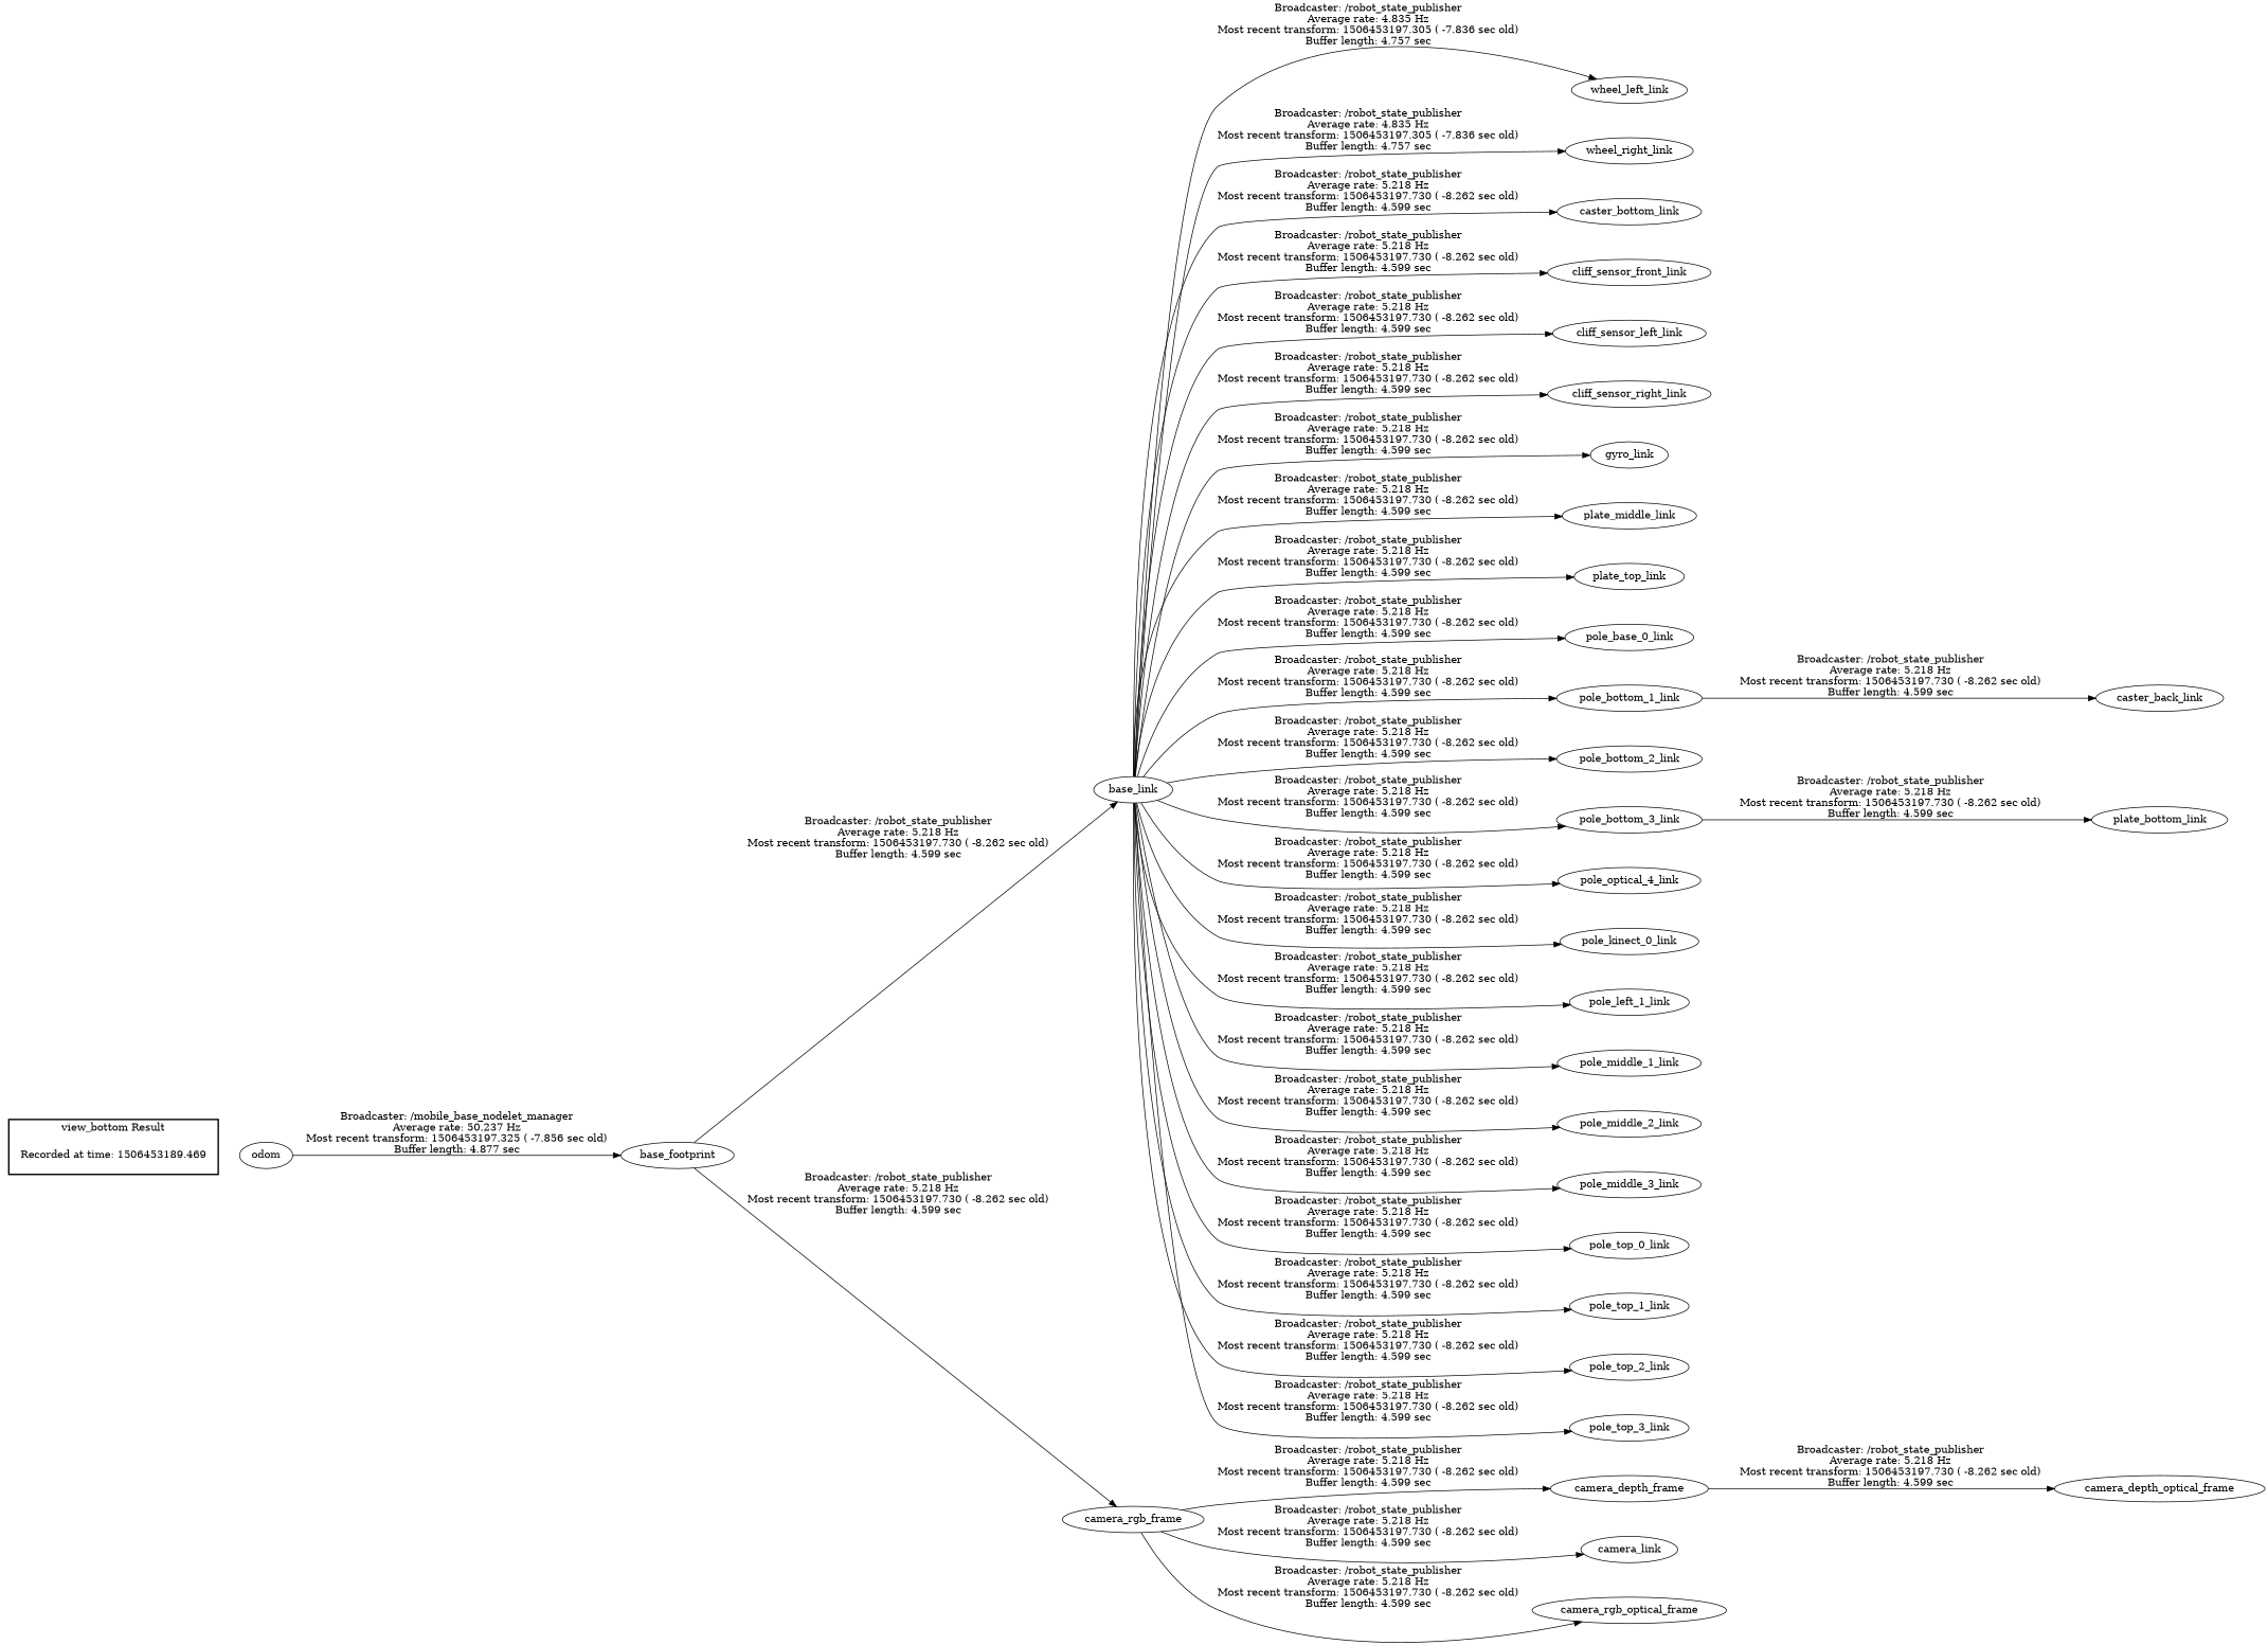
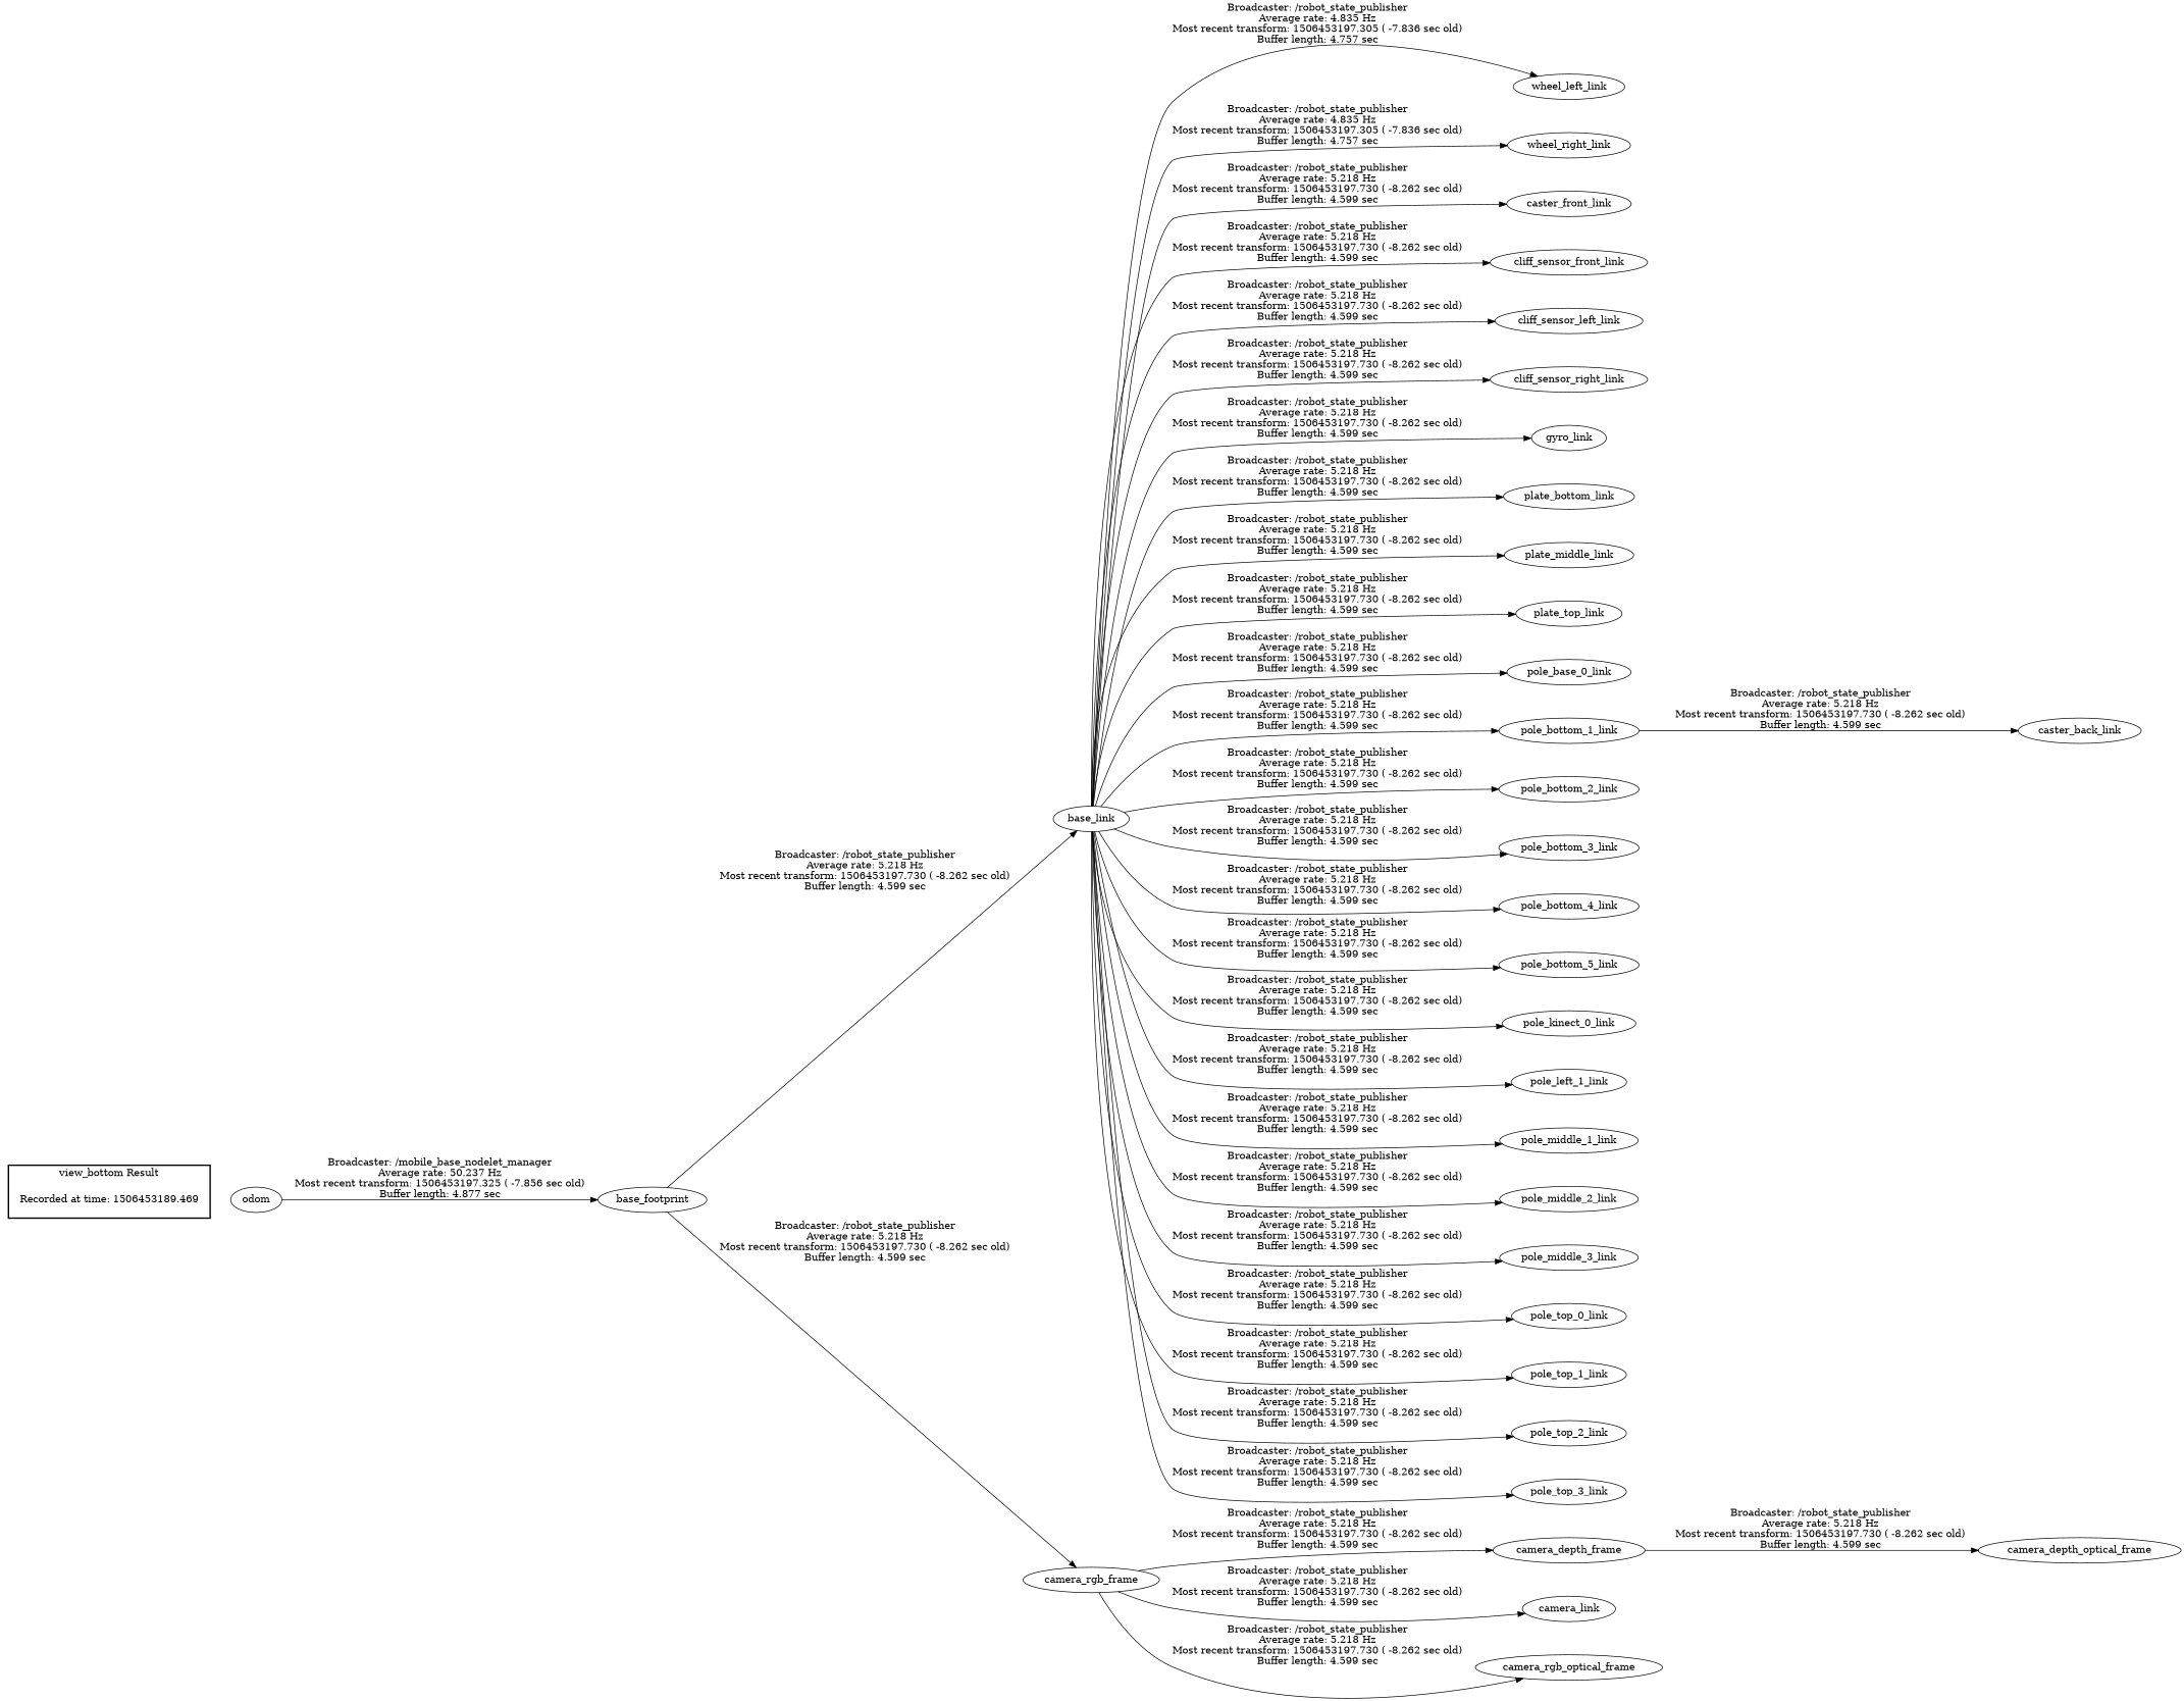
  digraph {
    rankdir=LR
    "Recorded at time: 1506453189.469" [shape=plaintext]
    odom
    base_footprint
    base_link
    camera_rgb_frame
    wheel_left_link
    wheel_right_link
-   caster_front_link [label=caster_bottom_link]
+   caster_front_link
    cliff_sensor_front_link
    cliff_sensor_left_link
    cliff_sensor_right_link
    gyro_link
    plate_bottom_link
    plate_middle_link
    plate_top_link
    n16 [label=pole_base_0_link]
    pole_bottom_1_link
    pole_bottom_2_link
    pole_bottom_3_link
-   pole_bottom_4_link [label=pole_optical_4_link]
+   pole_bottom_4_link
+   pole_bottom_5_link
    pole_kinect_0_link
    n23 [label=pole_left_1_link]
    pole_middle_1_link
    pole_middle_2_link
    pole_middle_3_link
    pole_top_0_link
    pole_top_1_link
    pole_top_2_link
    pole_top_3_link
    camera_depth_frame
    camera_link
    camera_rgb_optical_frame
    caster_back_link
    camera_depth_optical_frame
    subgraph cluster_1 {
      color=black
      label="view_bottom Result"
      style=bold
      "Recorded at time: 1506453189.469"
    }
    "Recorded at time: 1506453189.469" -> odom [style=invis]
    odom -> base_footprint [label="Broadcaster: /mobile_base_nodelet_manager\nAverage rate: 50.237 Hz\nMost recent transform: 1506453197.325 ( -7.856 sec old)\nBuffer length: 4.877 sec\n"]
    base_footprint -> base_link [label="Broadcaster: /robot_state_publisher\nAverage rate: 5.218 Hz\nMost recent transform: 1506453197.730 ( -8.262 sec old)\nBuffer length: 4.599 sec\n"]
    base_footprint -> camera_rgb_frame [label="Broadcaster: /robot_state_publisher\nAverage rate: 5.218 Hz\nMost recent transform: 1506453197.730 ( -8.262 sec old)\nBuffer length: 4.599 sec\n"]
    base_link -> wheel_left_link [label="Broadcaster: /robot_state_publisher\nAverage rate: 4.835 Hz\nMost recent transform: 1506453197.305 ( -7.836 sec old)\nBuffer length: 4.757 sec\n"]
    base_link -> wheel_right_link [label="Broadcaster: /robot_state_publisher\nAverage rate: 4.835 Hz\nMost recent transform: 1506453197.305 ( -7.836 sec old)\nBuffer length: 4.757 sec\n"]
    base_link -> caster_front_link [label="Broadcaster: /robot_state_publisher\nAverage rate: 5.218 Hz\nMost recent transform: 1506453197.730 ( -8.262 sec old)\nBuffer length: 4.599 sec\n"]
    base_link -> cliff_sensor_front_link [label="Broadcaster: /robot_state_publisher\nAverage rate: 5.218 Hz\nMost recent transform: 1506453197.730 ( -8.262 sec old)\nBuffer length: 4.599 sec\n"]
    base_link -> cliff_sensor_left_link [label="Broadcaster: /robot_state_publisher\nAverage rate: 5.218 Hz\nMost recent transform: 1506453197.730 ( -8.262 sec old)\nBuffer length: 4.599 sec\n"]
    base_link -> cliff_sensor_right_link [label="Broadcaster: /robot_state_publisher\nAverage rate: 5.218 Hz\nMost recent transform: 1506453197.730 ( -8.262 sec old)\nBuffer length: 4.599 sec\n"]
    base_link -> gyro_link [label="Broadcaster: /robot_state_publisher\nAverage rate: 5.218 Hz\nMost recent transform: 1506453197.730 ( -8.262 sec old)\nBuffer length: 4.599 sec\n"]
-   pole_bottom_3_link -> plate_bottom_link [label="Broadcaster: /robot_state_publisher\nAverage rate: 5.218 Hz\nMost recent transform: 1506453197.730 ( -8.262 sec old)\nBuffer length: 4.599 sec\n"]
+   base_link -> plate_bottom_link [label="Broadcaster: /robot_state_publisher\nAverage rate: 5.218 Hz\nMost recent transform: 1506453197.730 ( -8.262 sec old)\nBuffer length: 4.599 sec\n"]
    base_link -> plate_middle_link [label="Broadcaster: /robot_state_publisher\nAverage rate: 5.218 Hz\nMost recent transform: 1506453197.730 ( -8.262 sec old)\nBuffer length: 4.599 sec\n"]
    base_link -> plate_top_link [label="Broadcaster: /robot_state_publisher\nAverage rate: 5.218 Hz\nMost recent transform: 1506453197.730 ( -8.262 sec old)\nBuffer length: 4.599 sec\n"]
    base_link -> n16 [label="Broadcaster: /robot_state_publisher\nAverage rate: 5.218 Hz\nMost recent transform: 1506453197.730 ( -8.262 sec old)\nBuffer length: 4.599 sec\n"]
    base_link -> pole_bottom_1_link [label="Broadcaster: /robot_state_publisher\nAverage rate: 5.218 Hz\nMost recent transform: 1506453197.730 ( -8.262 sec old)\nBuffer length: 4.599 sec\n"]
    base_link -> pole_bottom_2_link [label="Broadcaster: /robot_state_publisher\nAverage rate: 5.218 Hz\nMost recent transform: 1506453197.730 ( -8.262 sec old)\nBuffer length: 4.599 sec\n"]
    base_link -> pole_bottom_3_link [label="Broadcaster: /robot_state_publisher\nAverage rate: 5.218 Hz\nMost recent transform: 1506453197.730 ( -8.262 sec old)\nBuffer length: 4.599 sec\n"]
    base_link -> pole_bottom_4_link [label="Broadcaster: /robot_state_publisher\nAverage rate: 5.218 Hz\nMost recent transform: 1506453197.730 ( -8.262 sec old)\nBuffer length: 4.599 sec\n"]
+   base_link -> pole_bottom_5_link [label="Broadcaster: /robot_state_publisher\nAverage rate: 5.218 Hz\nMost recent transform: 1506453197.730 ( -8.262 sec old)\nBuffer length: 4.599 sec\n"]
    base_link -> pole_kinect_0_link [label="Broadcaster: /robot_state_publisher\nAverage rate: 5.218 Hz\nMost recent transform: 1506453197.730 ( -8.262 sec old)\nBuffer length: 4.599 sec\n"]
    base_link -> n23 [label="Broadcaster: /robot_state_publisher\nAverage rate: 5.218 Hz\nMost recent transform: 1506453197.730 ( -8.262 sec old)\nBuffer length: 4.599 sec\n"]
    base_link -> pole_middle_1_link [label="Broadcaster: /robot_state_publisher\nAverage rate: 5.218 Hz\nMost recent transform: 1506453197.730 ( -8.262 sec old)\nBuffer length: 4.599 sec\n"]
    base_link -> pole_middle_2_link [label="Broadcaster: /robot_state_publisher\nAverage rate: 5.218 Hz\nMost recent transform: 1506453197.730 ( -8.262 sec old)\nBuffer length: 4.599 sec\n"]
    base_link -> pole_middle_3_link [label="Broadcaster: /robot_state_publisher\nAverage rate: 5.218 Hz\nMost recent transform: 1506453197.730 ( -8.262 sec old)\nBuffer length: 4.599 sec\n"]
    base_link -> pole_top_0_link [label="Broadcaster: /robot_state_publisher\nAverage rate: 5.218 Hz\nMost recent transform: 1506453197.730 ( -8.262 sec old)\nBuffer length: 4.599 sec\n"]
    base_link -> pole_top_1_link [label="Broadcaster: /robot_state_publisher\nAverage rate: 5.218 Hz\nMost recent transform: 1506453197.730 ( -8.262 sec old)\nBuffer length: 4.599 sec\n"]
    base_link -> pole_top_2_link [label="Broadcaster: /robot_state_publisher\nAverage rate: 5.218 Hz\nMost recent transform: 1506453197.730 ( -8.262 sec old)\nBuffer length: 4.599 sec\n"]
    base_link -> pole_top_3_link [label="Broadcaster: /robot_state_publisher\nAverage rate: 5.218 Hz\nMost recent transform: 1506453197.730 ( -8.262 sec old)\nBuffer length: 4.599 sec\n"]
    camera_rgb_frame -> camera_depth_frame [label="Broadcaster: /robot_state_publisher\nAverage rate: 5.218 Hz\nMost recent transform: 1506453197.730 ( -8.262 sec old)\nBuffer length: 4.599 sec\n"]
    camera_rgb_frame -> camera_link [label="Broadcaster: /robot_state_publisher\nAverage rate: 5.218 Hz\nMost recent transform: 1506453197.730 ( -8.262 sec old)\nBuffer length: 4.599 sec\n"]
    camera_rgb_frame -> camera_rgb_optical_frame [label="Broadcaster: /robot_state_publisher\nAverage rate: 5.218 Hz\nMost recent transform: 1506453197.730 ( -8.262 sec old)\nBuffer length: 4.599 sec\n"]
    pole_bottom_1_link -> caster_back_link [label="Broadcaster: /robot_state_publisher\nAverage rate: 5.218 Hz\nMost recent transform: 1506453197.730 ( -8.262 sec old)\nBuffer length: 4.599 sec\n"]
    camera_depth_frame -> camera_depth_optical_frame [label="Broadcaster: /robot_state_publisher\nAverage rate: 5.218 Hz\nMost recent transform: 1506453197.730 ( -8.262 sec old)\nBuffer length: 4.599 sec\n"]
  }
